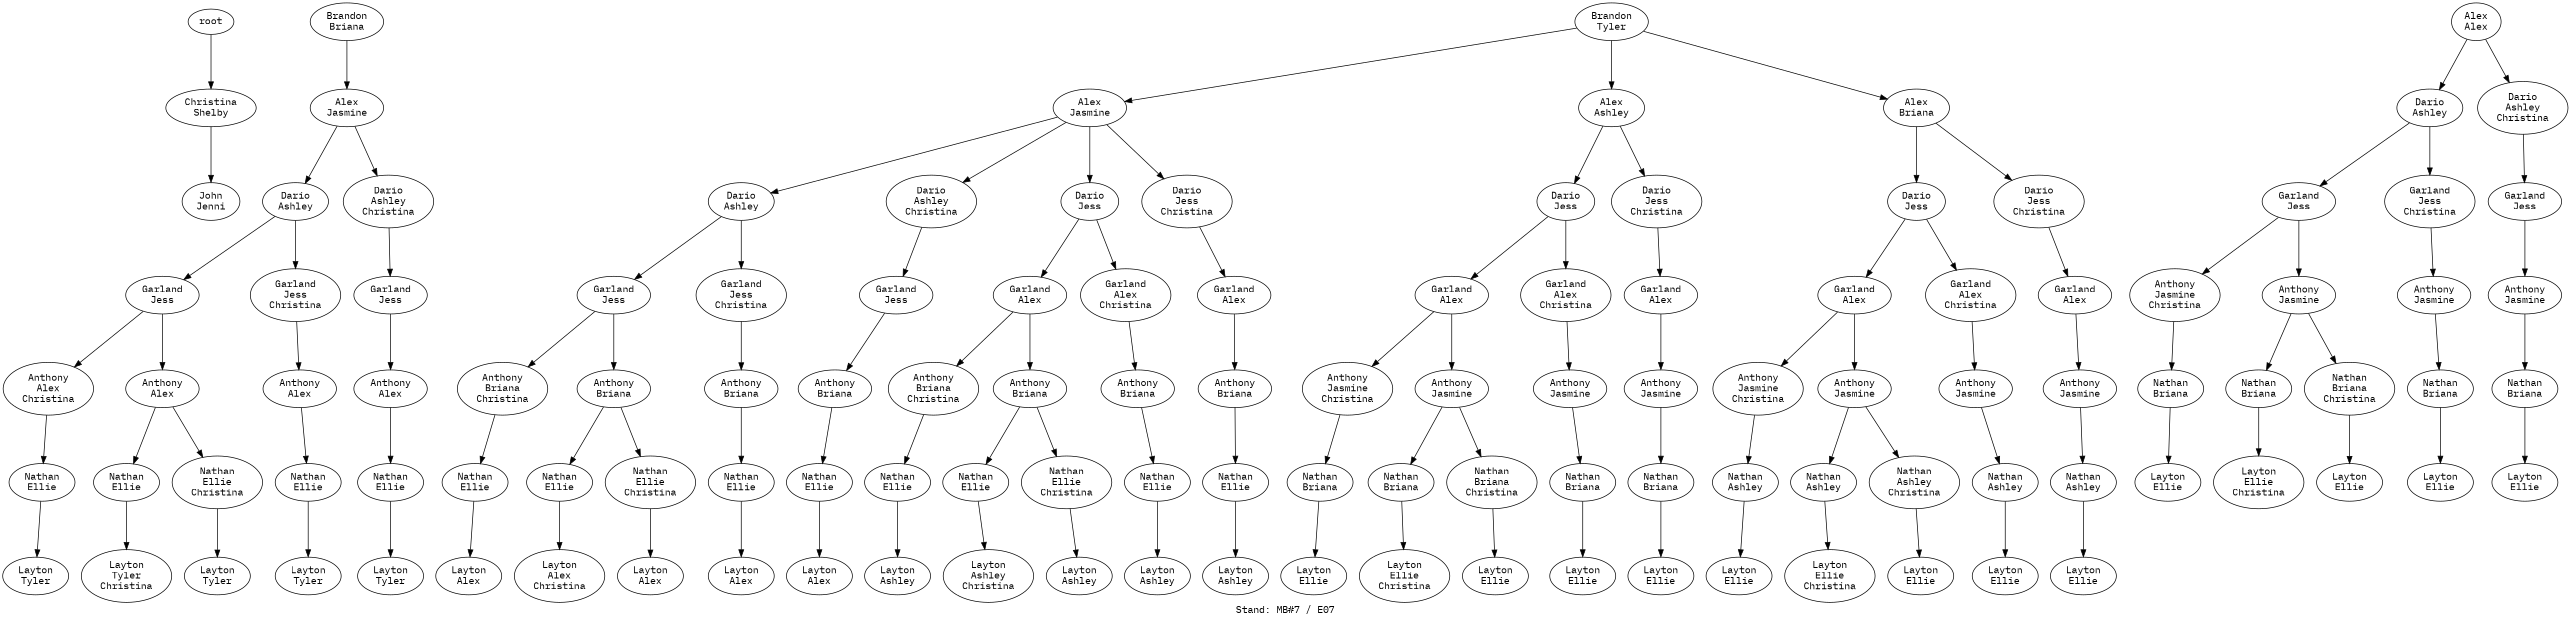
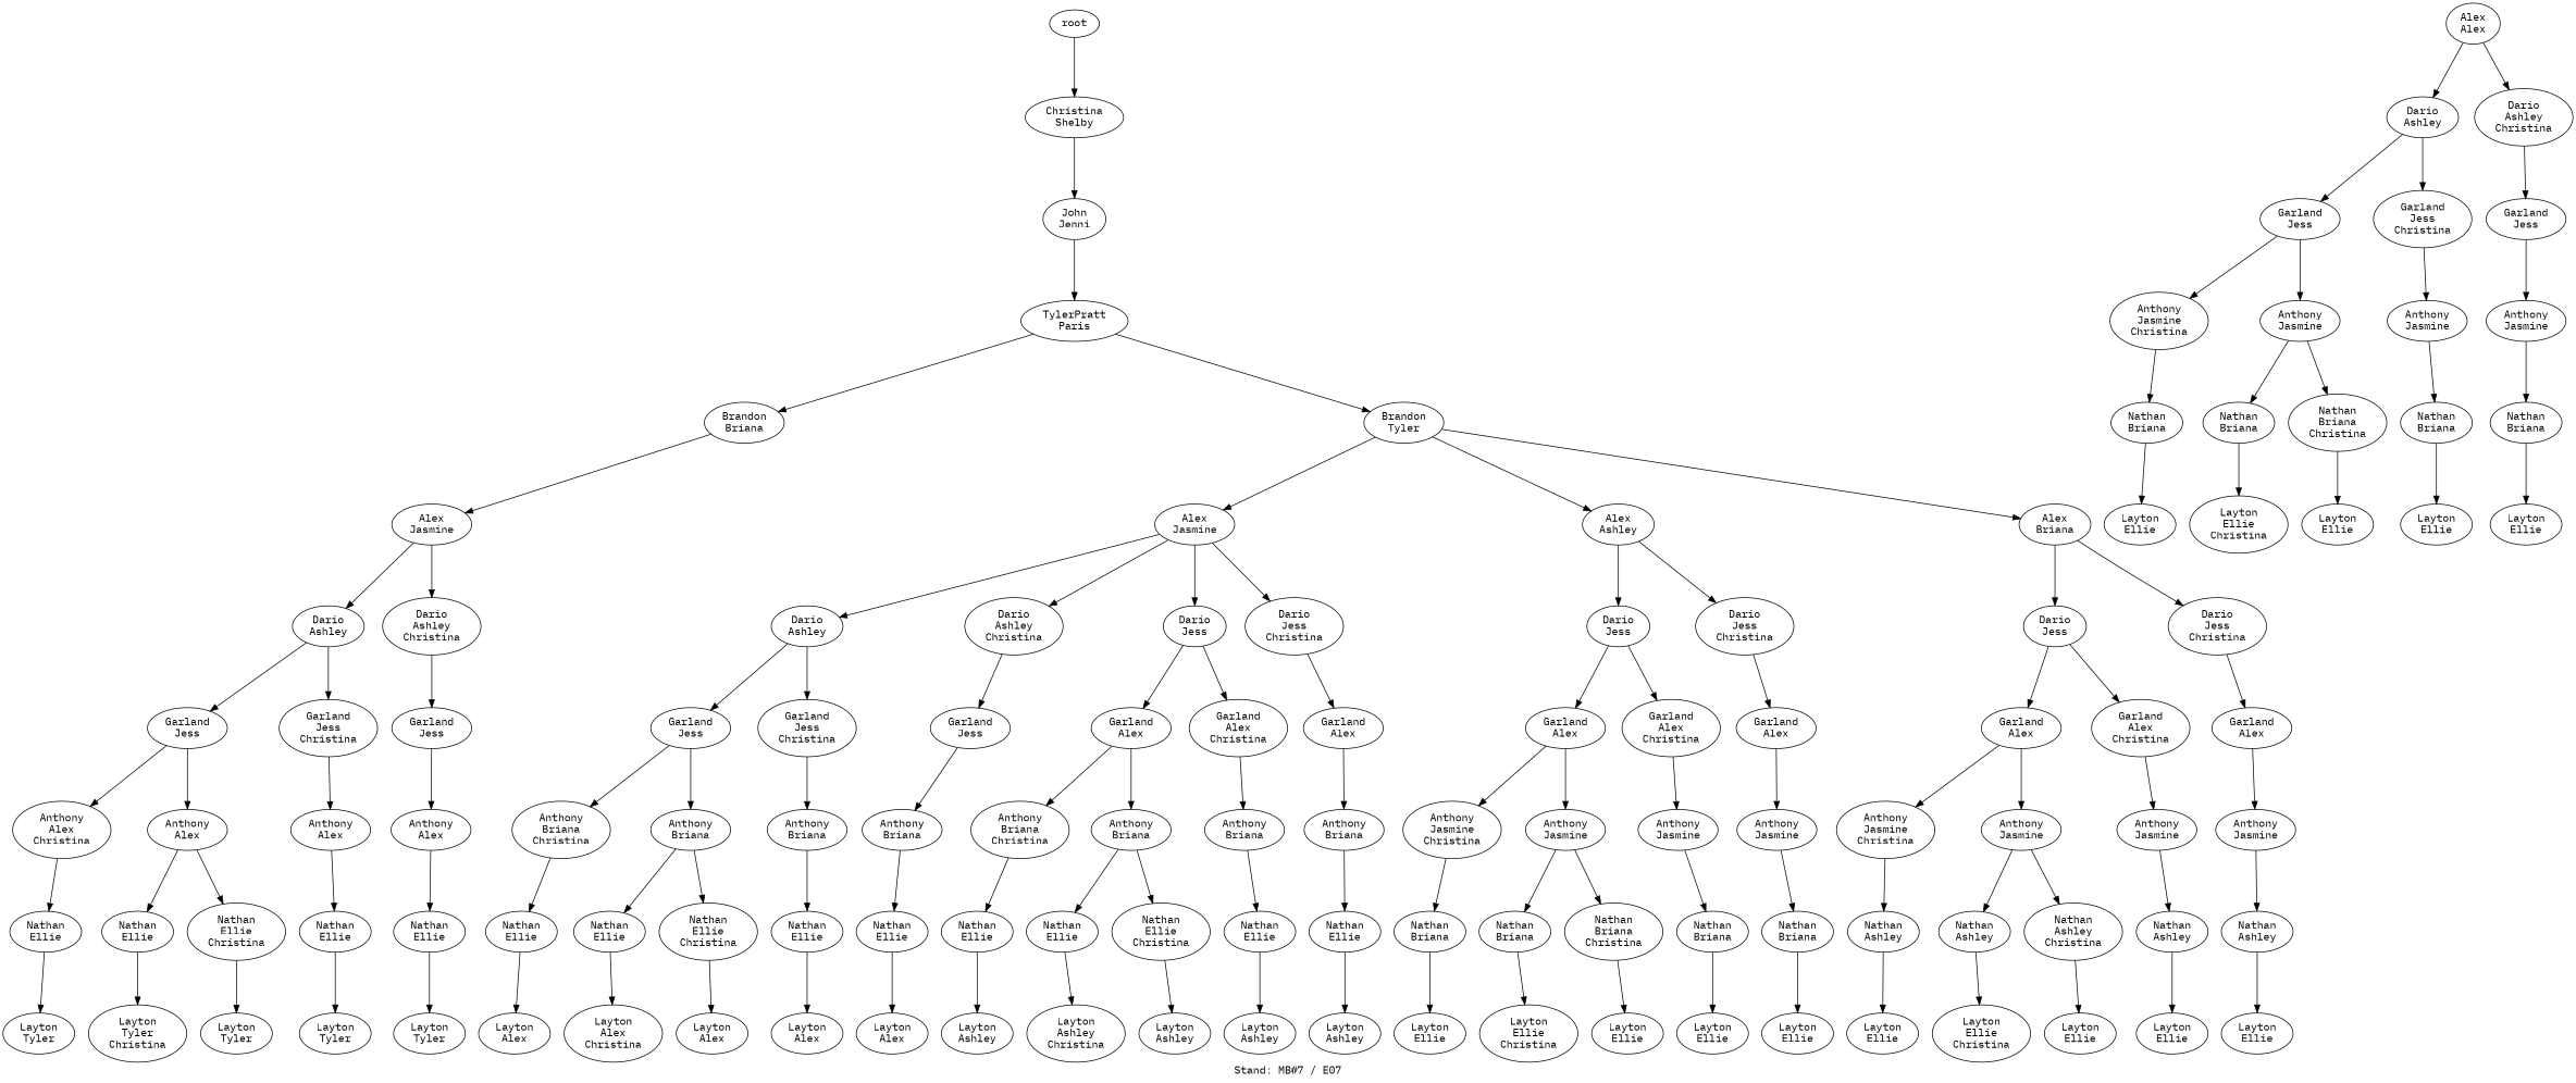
  digraph {
    fontname="IBM Plex Mono"
    label="Stand: MB#7 / E07"
    labelloc=b
    ranksep=0.8
    node [fontname="IBM Plex Mono"]
    edge [fontname="IBM Plex Mono"]
    n1 [label="Christina\nShelby"]
    n2 [label="John\nJenni"]
+   n3 [label="TylerPratt\nParis"]
    root
    n5 [label="Brandon\nBriana"]
    n6 [label="Brandon\nTyler"]
    n7 [label="Alex\nJasmine"]
    n8 [label="Alex\nJasmine"]
    n9 [label="Alex\nAshley"]
    n10 [label="Alex\nBriana"]
    n11 [label="Dario\nAshley"]
    n12 [label="Dario\nAshley\nChristina"]
    n13 [label="Garland\nJess"]
    n14 [label="Garland\nJess\nChristina"]
    n15 [label="Garland\nJess"]
    n16 [label="Anthony\nAlex\nChristina"]
    n17 [label="Anthony\nAlex"]
    n18 [label="Anthony\nAlex"]
    n19 [label="Nathan\nEllie"]
    n20 [label="Nathan\nEllie"]
    n21 [label="Nathan\nEllie\nChristina"]
    n22 [label="Layton\nTyler"]
    n23 [label="Anthony\nAlex"]
    n24 [label="Nathan\nEllie"]
    n25 [label="Layton\nTyler"]
    n26 [label="Nathan\nEllie"]
    n27 [label="Layton\nTyler"]
    n28 [label="Layton\nTyler\nChristina"]
    n29 [label="Layton\nTyler"]
    n30 [label="Dario\nAshley"]
    n31 [label="Dario\nAshley\nChristina"]
    n32 [label="Dario\nJess"]
    n33 [label="Dario\nJess\nChristina"]
    n34 [label="Dario\nJess"]
    n35 [label="Dario\nJess\nChristina"]
    n36 [label="Alex\nAlex"]
    n37 [label="Dario\nAshley"]
    n38 [label="Dario\nAshley\nChristina"]
    n39 [label="Dario\nJess"]
    n40 [label="Dario\nJess\nChristina"]
    n41 [label="Garland\nJess"]
    n42 [label="Garland\nJess\nChristina"]
    n43 [label="Garland\nJess"]
    n44 [label="Garland\nAlex"]
    n45 [label="Garland\nAlex\nChristina"]
    n46 [label="Garland\nAlex"]
    n47 [label="Anthony\nBriana\nChristina"]
    n48 [label="Anthony\nBriana"]
    n49 [label="Anthony\nBriana"]
    n50 [label="Nathan\nEllie"]
    n51 [label="Nathan\nEllie"]
    n52 [label="Nathan\nEllie\nChristina"]
    n53 [label="Layton\nAlex"]
    n54 [label="Anthony\nBriana"]
    n55 [label="Nathan\nEllie"]
    n56 [label="Layton\nAlex"]
    n57 [label="Nathan\nEllie"]
    n58 [label="Layton\nAlex"]
    n59 [label="Layton\nAlex\nChristina"]
    n60 [label="Layton\nAlex"]
    n61 [label="Anthony\nBriana\nChristina"]
    n62 [label="Anthony\nBriana"]
    n63 [label="Anthony\nBriana"]
    n64 [label="Nathan\nEllie"]
    n65 [label="Nathan\nEllie"]
    n66 [label="Nathan\nEllie\nChristina"]
    n67 [label="Layton\nAshley"]
    n68 [label="Anthony\nBriana"]
    n69 [label="Nathan\nEllie"]
    n70 [label="Layton\nAshley"]
    n71 [label="Nathan\nEllie"]
    n72 [label="Layton\nAshley"]
    n73 [label="Layton\nAshley\nChristina"]
    n74 [label="Layton\nAshley"]
    n75 [label="Garland\nAlex"]
    n76 [label="Garland\nAlex\nChristina"]
    n77 [label="Garland\nAlex"]
    n78 [label="Anthony\nJasmine\nChristina"]
    n79 [label="Anthony\nJasmine"]
    n80 [label="Anthony\nJasmine"]
    n81 [label="Nathan\nBriana"]
    n82 [label="Nathan\nBriana"]
    n83 [label="Nathan\nBriana\nChristina"]
    n84 [label="Layton\nEllie"]
    n85 [label="Anthony\nJasmine"]
    n86 [label="Nathan\nBriana"]
    n87 [label="Layton\nEllie"]
    n88 [label="Nathan\nBriana"]
    n89 [label="Layton\nEllie"]
    n90 [label="Layton\nEllie\nChristina"]
    n91 [label="Layton\nEllie"]
    n92 [label="Garland\nJess"]
    n93 [label="Garland\nJess\nChristina"]
    n94 [label="Garland\nJess"]
    n95 [label="Anthony\nJasmine\nChristina"]
    n96 [label="Anthony\nJasmine"]
    n97 [label="Anthony\nJasmine"]
    n98 [label="Nathan\nBriana"]
    n99 [label="Nathan\nBriana"]
    n100 [label="Nathan\nBriana\nChristina"]
    n101 [label="Layton\nEllie"]
    n102 [label="Anthony\nJasmine"]
    n103 [label="Nathan\nBriana"]
    n104 [label="Layton\nEllie"]
    n105 [label="Nathan\nBriana"]
    n106 [label="Layton\nEllie"]
    n107 [label="Layton\nEllie\nChristina"]
    n108 [label="Layton\nEllie"]
    n109 [label="Garland\nAlex"]
    n110 [label="Garland\nAlex\nChristina"]
    n111 [label="Garland\nAlex"]
    n112 [label="Anthony\nJasmine\nChristina"]
    n113 [label="Anthony\nJasmine"]
    n114 [label="Anthony\nJasmine"]
    n115 [label="Nathan\nAshley"]
    n116 [label="Nathan\nAshley"]
    n117 [label="Nathan\nAshley\nChristina"]
    n118 [label="Layton\nEllie"]
    n119 [label="Anthony\nJasmine"]
    n120 [label="Nathan\nAshley"]
    n121 [label="Layton\nEllie"]
    n122 [label="Nathan\nAshley"]
    n123 [label="Layton\nEllie"]
    n124 [label="Layton\nEllie\nChristina"]
    n125 [label="Layton\nEllie"]
    n1 -> n2
+   n2 -> n3
+   n3 -> n5
+   n3 -> n6
    root -> n1
    n5 -> n7
    n6 -> n8
    n6 -> n9
    n6 -> n10
    n7 -> n11
    n7 -> n12
    n8 -> n30
    n8 -> n31
    n8 -> n32
    n8 -> n33
    n9 -> n34
    n9 -> n35
    n10 -> n39
    n10 -> n40
    n11 -> n13
    n11 -> n14
    n12 -> n15
    n13 -> n16
    n13 -> n17
    n14 -> n18
    n15 -> n23
    n16 -> n19
    n17 -> n20
    n17 -> n21
    n18 -> n26
    n19 -> n22
    n20 -> n28
    n21 -> n29
    n23 -> n24
    n24 -> n25
    n26 -> n27
    n30 -> n41
    n30 -> n42
    n31 -> n43
    n32 -> n44
    n32 -> n45
    n33 -> n46
    n34 -> n75
    n34 -> n76
    n35 -> n77
    n36 -> n37
    n36 -> n38
    n37 -> n92
    n37 -> n93
    n38 -> n94
    n39 -> n109
    n39 -> n110
    n40 -> n111
    n41 -> n47
    n41 -> n48
    n42 -> n49
    n43 -> n54
    n44 -> n61
    n44 -> n62
    n45 -> n63
    n46 -> n68
    n47 -> n50
    n48 -> n51
    n48 -> n52
    n49 -> n57
    n50 -> n53
    n51 -> n59
    n52 -> n60
    n54 -> n55
    n55 -> n56
    n57 -> n58
    n61 -> n64
    n62 -> n65
    n62 -> n66
    n63 -> n71
    n64 -> n67
    n65 -> n73
    n66 -> n74
    n68 -> n69
    n69 -> n70
    n71 -> n72
    n75 -> n78
    n75 -> n79
    n76 -> n80
    n77 -> n85
    n78 -> n81
    n79 -> n82
    n79 -> n83
    n80 -> n88
    n81 -> n84
    n82 -> n90
    n83 -> n91
    n85 -> n86
    n86 -> n87
    n88 -> n89
    n92 -> n95
    n92 -> n96
    n93 -> n97
    n94 -> n102
    n95 -> n98
    n96 -> n99
    n96 -> n100
    n97 -> n105
    n98 -> n101
    n99 -> n107
    n100 -> n108
    n102 -> n103
    n103 -> n104
    n105 -> n106
    n109 -> n112
    n109 -> n113
    n110 -> n114
    n111 -> n119
    n112 -> n115
    n113 -> n116
    n113 -> n117
    n114 -> n122
    n115 -> n118
    n116 -> n124
    n117 -> n125
    n119 -> n120
    n120 -> n121
    n122 -> n123
  }
